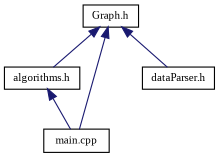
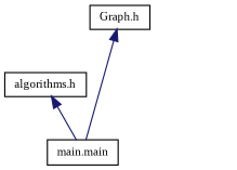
  digraph {
    fontname="Liberation Serif"
    node [color=black fillcolor=white fontname="Liberation Serif" fontsize=10 shape=record style=filled]
    edge [color=midnightblue dir=back fontname="Liberation Serif" fontsize=10 labelfontname=Helvetica labelfontsize=10 style=solid]
    n1 [height=0.2 label="Graph.h" width=0.4]
    n2 [height=0.2 label="algorithms.h" width=0.4]
-   n3 [height=0.2 label="main.cpp" width=0.4]
-   n4 [height=0.2 label="dataParser.h" width=0.4]
-   n1 -> n2
+   n3 [height=0.2 label="main.main" width=0.4]
    n1 -> n3
-   n1 -> n4
    n2 -> n3
  }
